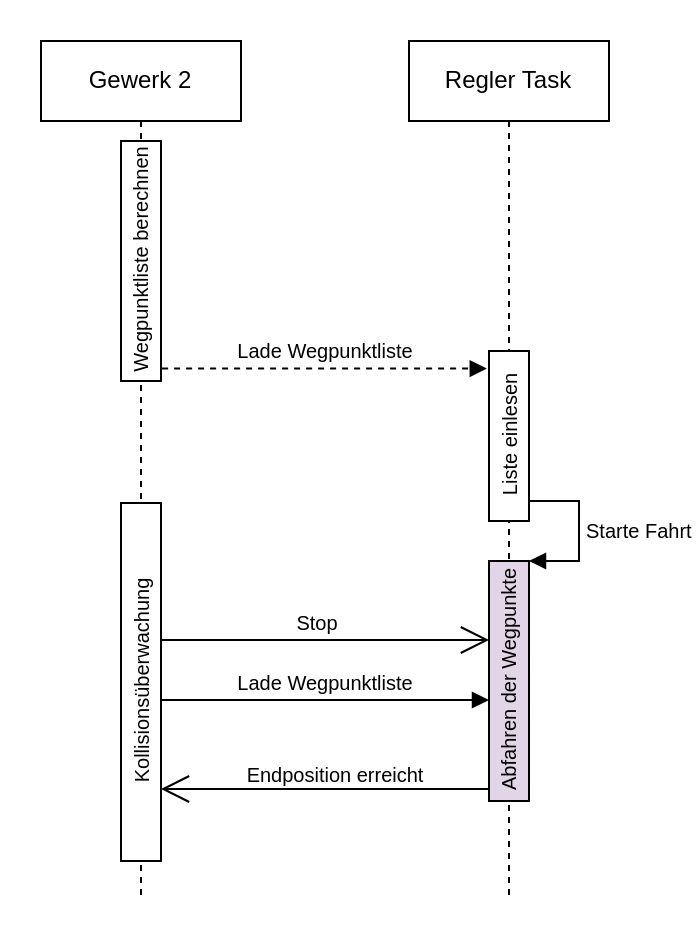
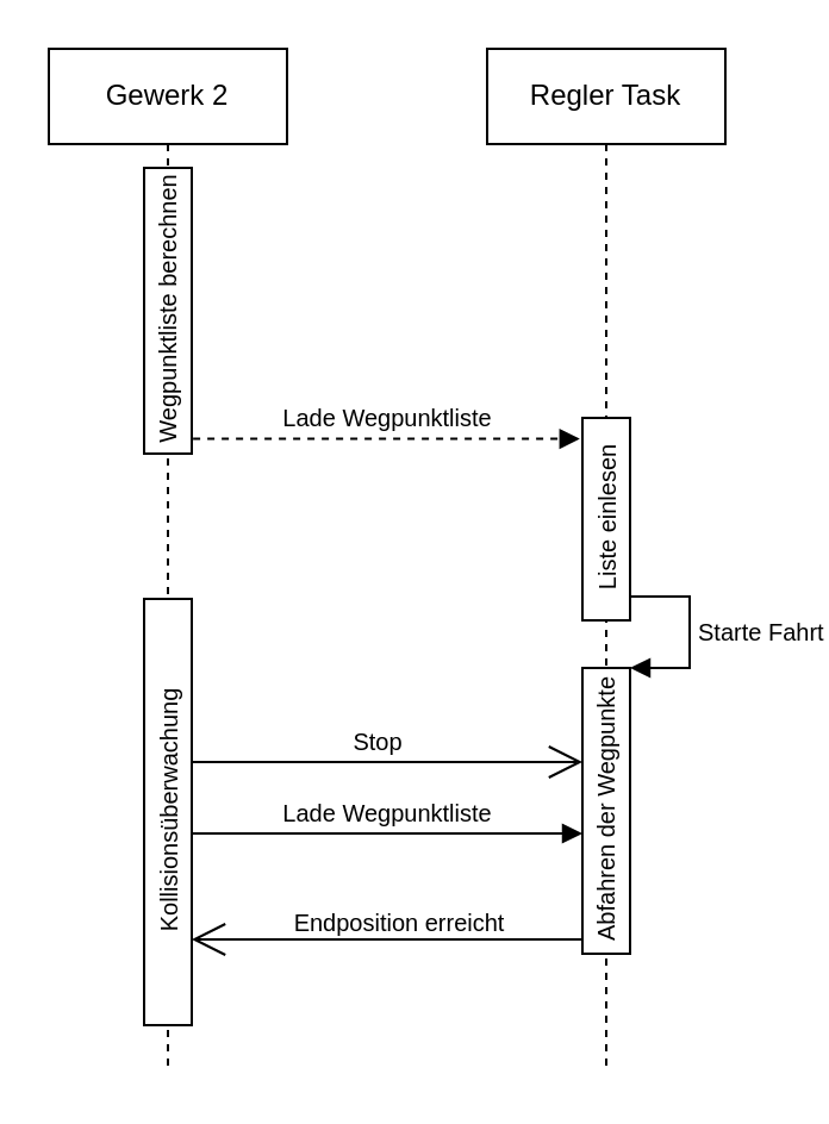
  <mxCell id="0" />
  <mxCell id="1" parent="0" />
  <mxCell id="2" value="Gewerk 2" style="shape=umlLifeline;perimeter=lifelinePerimeter;whiteSpace=wrap;html=1;container=1;collapsible=0;recursiveResize=0;outlineConnect=0;" vertex="1" parent="1"><mxGeometry x="20" y="20" width="100" height="430" as="geometry" /></mxCell>
  <mxCell id="3" value="Wegpunktliste berechnen" style="html=1;points=[];perimeter=orthogonalPerimeter;horizontal=0;fontSize=10;" vertex="1" parent="2"><mxGeometry x="40" y="50" width="20" height="120" as="geometry" /></mxCell>
  <mxCell id="4" value="Kollisionsüberwachung" style="html=1;points=[];perimeter=orthogonalPerimeter;fontSize=10;horizontal=0;" vertex="1" parent="2"><mxGeometry x="40" y="231" width="20" height="179" as="geometry" /></mxCell>
  <mxCell id="5" value="Regler Task" style="shape=umlLifeline;perimeter=lifelinePerimeter;whiteSpace=wrap;html=1;container=1;collapsible=0;recursiveResize=0;outlineConnect=0;" vertex="1" parent="1"><mxGeometry x="204" y="20" width="100" height="430" as="geometry" /></mxCell>
  <mxCell id="6" value="Liste einlesen" style="html=1;points=[];perimeter=orthogonalPerimeter;horizontal=0;fontSize=10;" vertex="1" parent="5"><mxGeometry x="40" y="155" width="20" height="85" as="geometry" /></mxCell>
- <mxCell id="7" value="Abfahren der Wegpunkte" style="html=1;points=[];perimeter=orthogonalPerimeter;fontSize=10;horizontal=0;fillColor=#e1d5e7;" vertex="1" parent="5"><mxGeometry x="40" y="260" width="20" height="120" as="geometry" /></mxCell>
+ <mxCell id="7" value="Abfahren der Wegpunkte" style="html=1;points=[];perimeter=orthogonalPerimeter;fontSize=10;horizontal=0;" vertex="1" parent="5"><mxGeometry x="40" y="260" width="20" height="120" as="geometry" /></mxCell>
  <mxCell id="8" value="Starte Fahrt" style="edgeStyle=orthogonalEdgeStyle;html=1;align=left;spacingLeft=2;endArrow=block;rounded=0;entryX=1;entryY=0;fontSize=10;" edge="1" target="7" parent="5"><mxGeometry relative="1" as="geometry"><mxPoint x="60" y="230" as="sourcePoint" /><Array as="points"><mxPoint x="85" y="230" /><mxPoint x="85" y="260" /></Array></mxGeometry></mxCell>
  <mxCell id="9" value="Lade Wegpunktliste" style="html=1;verticalAlign=bottom;endArrow=block;rounded=0;fontSize=10;entryX=-0.055;entryY=0.103;entryDx=0;entryDy=0;entryPerimeter=0;exitX=1.028;exitY=0.948;exitDx=0;exitDy=0;exitPerimeter=0;dashed=1;" edge="1" parent="1" source="3" target="6"><mxGeometry width="80" relative="1" as="geometry"><mxPoint x="80" y="184" as="sourcePoint" /><mxPoint x="280" y="210" as="targetPoint" /></mxGeometry></mxCell>
  <mxCell id="10" value="" style="endArrow=open;endFill=1;endSize=12;html=1;rounded=0;fontSize=10;" edge="1" parent="1"><mxGeometry width="160" relative="1" as="geometry"><mxPoint x="80" y="319.5" as="sourcePoint" /><mxPoint x="244" y="319.5" as="targetPoint" /></mxGeometry></mxCell>
  <mxCell id="11" value="Stop" style="edgeLabel;html=1;align=center;verticalAlign=middle;resizable=0;points=[];fontSize=10;" vertex="1" connectable="0" parent="10"><mxGeometry x="-0.065" y="-1" relative="1" as="geometry"><mxPoint y="-10" as="offset" /></mxGeometry></mxCell>
  <mxCell id="12" value="Lade Wegpunktliste" style="html=1;verticalAlign=bottom;endArrow=block;rounded=0;fontSize=10;" edge="1" parent="1"><mxGeometry width="80" relative="1" as="geometry"><mxPoint x="80" y="349.5" as="sourcePoint" /><mxPoint x="244" y="349.5" as="targetPoint" /></mxGeometry></mxCell>
  <mxCell id="13" value="" style="endArrow=open;endFill=1;endSize=12;html=1;rounded=0;fontSize=10;" edge="1" parent="1"><mxGeometry width="160" relative="1" as="geometry"><mxPoint x="244" y="394" as="sourcePoint" /><mxPoint x="80" y="394" as="targetPoint" /></mxGeometry></mxCell>
  <mxCell id="14" value="Endposition erreicht" style="edgeLabel;html=1;align=center;verticalAlign=middle;resizable=0;points=[];fontSize=10;" vertex="1" connectable="0" parent="13"><mxGeometry x="0.347" y="-1" relative="1" as="geometry"><mxPoint x="32" y="-7" as="offset" /></mxGeometry></mxCell>
